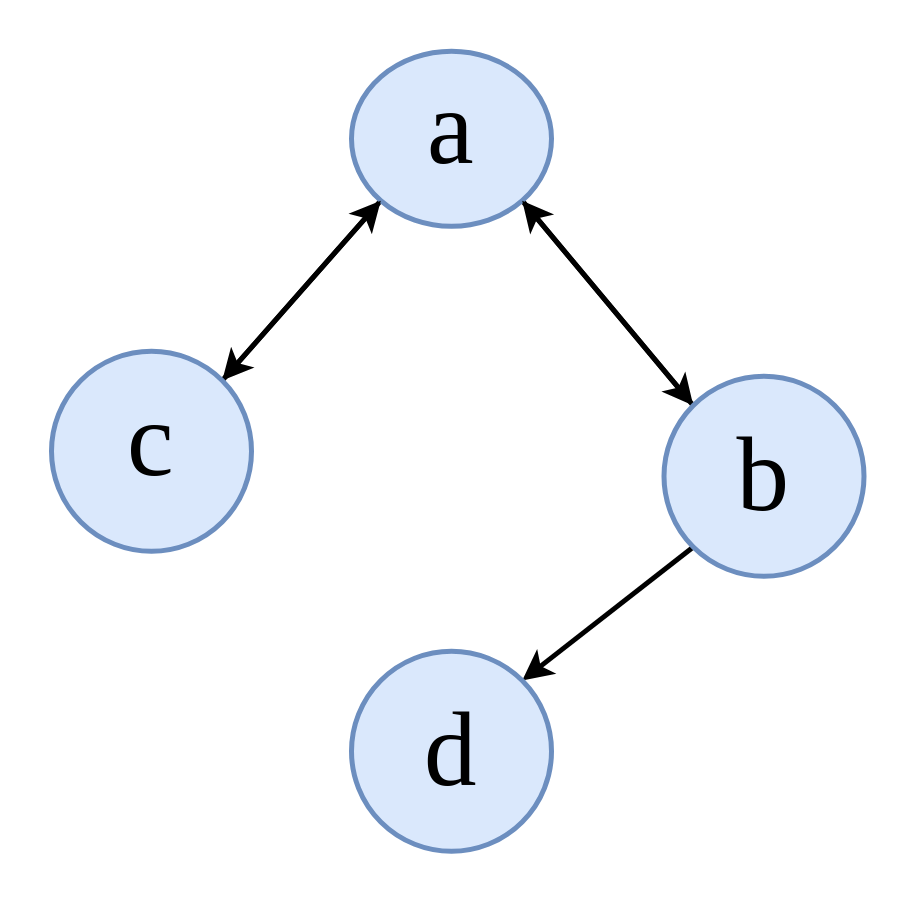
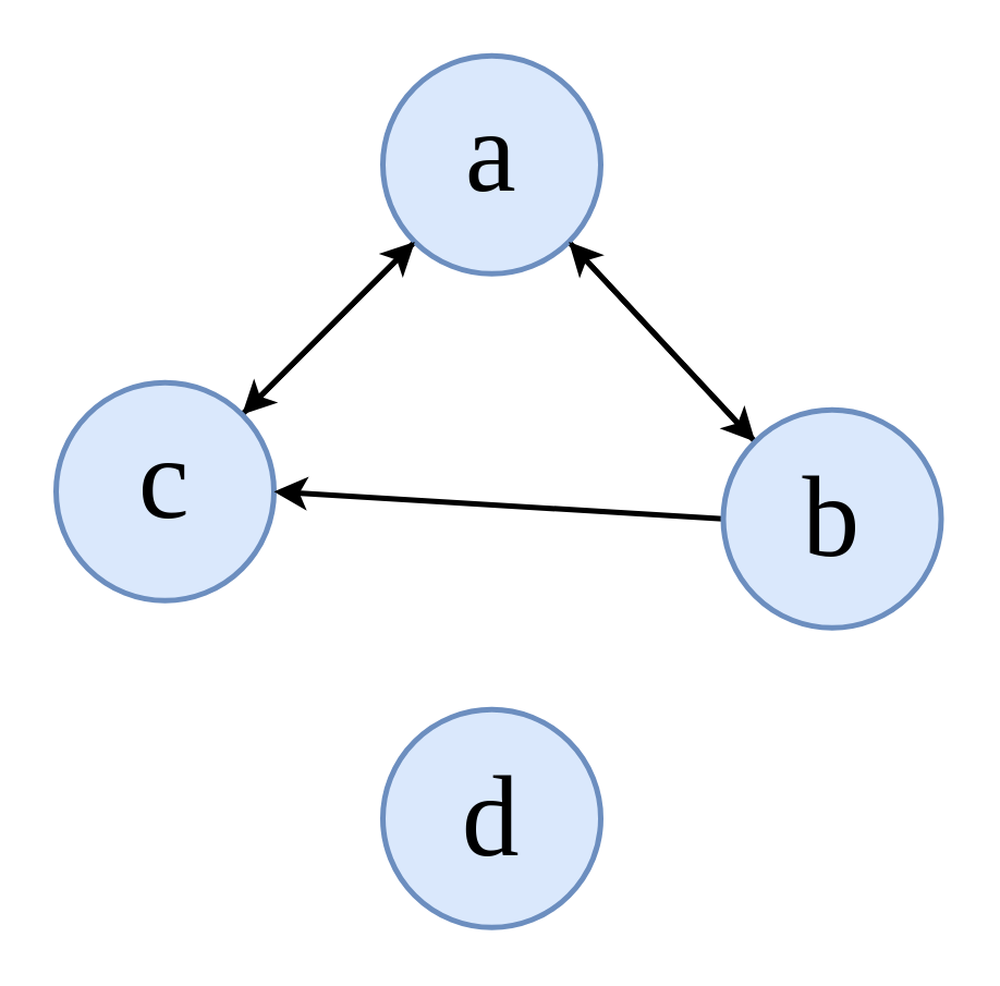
  <mxCell id="0" />
  <mxCell id="1" parent="0" />
  <mxCell id="2" style="edgeStyle=none;rounded=0;orthogonalLoop=1;jettySize=auto;html=1;exitX=1;exitY=1;exitDx=0;exitDy=0;entryX=0;entryY=0;entryDx=0;entryDy=0;fontFamily=Times New Roman;fontSize=30;strokeWidth=2;" parent="1" source="4" target="10" edge="1"><mxGeometry relative="1" as="geometry" /></mxCell>
  <mxCell id="3" style="edgeStyle=none;rounded=0;orthogonalLoop=1;jettySize=auto;html=1;exitX=0;exitY=1;exitDx=0;exitDy=0;entryX=1;entryY=0;entryDx=0;entryDy=0;fontFamily=Times New Roman;fontSize=30;strokeWidth=2;" parent="1" source="4" target="6" edge="1"><mxGeometry relative="1" as="geometry" /></mxCell>
- <mxCell id="4" value="&lt;font style=&quot;font-size: 42px&quot;&gt;a&lt;/font&gt;" style="ellipse;whiteSpace=wrap;html=1;aspect=fixed;verticalAlign=middle;labelPosition=center;verticalLabelPosition=middle;align=center;fontFamily=Times New Roman;fontStyle=0;fillColor=#dae8fc;strokeColor=#6c8ebf;horizontal=1;labelBackgroundColor=none;spacingTop=-8;strokeWidth=2;" parent="1" vertex="1"><mxGeometry x="140" y="20" width="80" height="70" as="geometry" /></mxCell>
+ <mxCell id="4" value="&lt;font style=&quot;font-size: 42px&quot;&gt;a&lt;/font&gt;" style="ellipse;whiteSpace=wrap;html=1;aspect=fixed;verticalAlign=middle;labelPosition=center;verticalLabelPosition=middle;align=center;fontFamily=Times New Roman;fontStyle=0;fillColor=#dae8fc;strokeColor=#6c8ebf;horizontal=1;labelBackgroundColor=none;spacingTop=-8;strokeWidth=2;" parent="1" vertex="1"><mxGeometry x="140" y="20" width="80" height="80" as="geometry" /></mxCell>
  <mxCell id="5" style="edgeStyle=none;rounded=0;orthogonalLoop=1;jettySize=auto;html=1;exitX=1;exitY=0;exitDx=0;exitDy=0;entryX=0;entryY=1;entryDx=0;entryDy=0;fontFamily=Times New Roman;fontSize=30;strokeWidth=2;" parent="1" source="6" target="4" edge="1"><mxGeometry relative="1" as="geometry" /></mxCell>
  <mxCell id="6" value="&lt;font style=&quot;font-size: 42px&quot;&gt;c&lt;/font&gt;" style="ellipse;whiteSpace=wrap;html=1;aspect=fixed;verticalAlign=middle;labelPosition=center;verticalLabelPosition=middle;align=center;fontFamily=Times New Roman;fontStyle=0;fillColor=#dae8fc;strokeColor=#6c8ebf;horizontal=1;labelBackgroundColor=none;spacingTop=-8;strokeWidth=2;" parent="1" vertex="1"><mxGeometry x="20" y="140" width="80" height="80" as="geometry" /></mxCell>
- <mxCell id="7" style="edgeStyle=none;rounded=0;orthogonalLoop=1;jettySize=auto;html=1;exitX=0;exitY=1;exitDx=0;exitDy=0;entryX=1;entryY=0;entryDx=0;entryDy=0;fontFamily=Times New Roman;fontSize=30;strokeWidth=2;" parent="1" source="10" target="11" edge="1"><mxGeometry relative="1" as="geometry" /></mxCell>
  <mxCell id="8" style="edgeStyle=none;rounded=0;orthogonalLoop=1;jettySize=auto;html=1;exitX=0;exitY=0;exitDx=0;exitDy=0;entryX=1;entryY=1;entryDx=0;entryDy=0;fontFamily=Times New Roman;fontSize=30;strokeWidth=2;" parent="1" source="10" target="4" edge="1"><mxGeometry relative="1" as="geometry" /></mxCell>
+ <mxCell id="9" style="edgeStyle=none;rounded=0;orthogonalLoop=1;jettySize=auto;html=1;exitX=0;exitY=0.5;exitDx=0;exitDy=0;entryX=1;entryY=0.5;entryDx=0;entryDy=0;fontFamily=Times New Roman;fontSize=30;strokeWidth=2;" parent="1" source="10" target="6" edge="1"><mxGeometry relative="1" as="geometry" /></mxCell>
  <mxCell id="10" value="&lt;font style=&quot;font-size: 42px&quot;&gt;b&lt;/font&gt;" style="ellipse;whiteSpace=wrap;html=1;aspect=fixed;verticalAlign=middle;labelPosition=center;verticalLabelPosition=middle;align=center;fontFamily=Times New Roman;fontStyle=0;fillColor=#dae8fc;strokeColor=#6c8ebf;horizontal=1;labelBackgroundColor=none;spacingTop=0;strokeWidth=2;" parent="1" vertex="1"><mxGeometry x="265" y="150" width="80" height="80" as="geometry" /></mxCell>
  <mxCell id="11" value="&lt;font style=&quot;font-size: 42px&quot;&gt;d&lt;/font&gt;" style="ellipse;whiteSpace=wrap;html=1;aspect=fixed;verticalAlign=middle;labelPosition=center;verticalLabelPosition=middle;align=center;fontFamily=Times New Roman;fontStyle=0;fillColor=#dae8fc;strokeColor=#6c8ebf;horizontal=1;labelBackgroundColor=none;spacingTop=0;strokeWidth=2;" parent="1" vertex="1"><mxGeometry x="140" y="260" width="80" height="80" as="geometry" /></mxCell>
